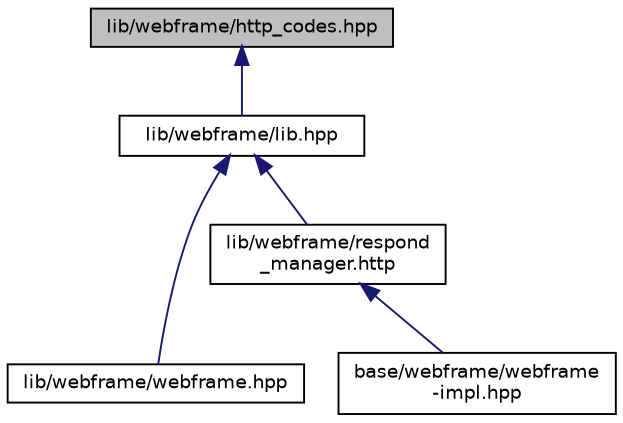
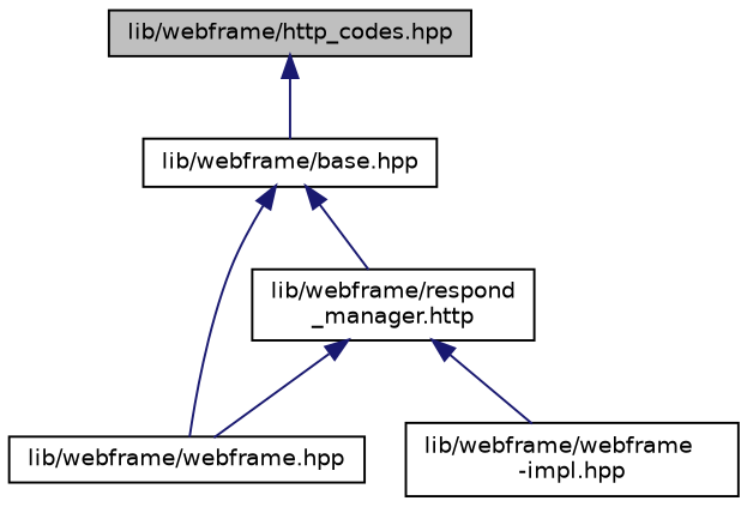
  digraph {
    node [color=black fillcolor=white fontname=Helvetica fontsize=10 shape=record style=filled]
    edge [color=midnightblue dir=back fontname=Helvetica fontsize=10 labelfontname=Helvetica labelfontsize=10 style=solid]
    n1 [fillcolor=grey75 fontcolor=black height=0.2 label="lib/webframe/http_codes.hpp" width=0.4]
-   n2 [height=0.2 label="lib/webframe/lib.hpp" width=0.4]
+   n2 [height=0.2 label="lib/webframe/base.hpp" width=0.4]
    n3 [height=0.2 label="lib/webframe/respond\l_manager.http" width=0.4]
    n4 [height=0.2 label="lib/webframe/webframe.hpp" width=0.4]
-   n5 [height=0.2 label="base/webframe/webframe\l-impl.hpp" width=0.4]
+   n5 [height=0.2 label="lib/webframe/webframe\l-impl.hpp" width=0.4]
    n1 -> n2
    n2 -> n3
    n2 -> n4
+   n3 -> n4
    n3 -> n5
  }
